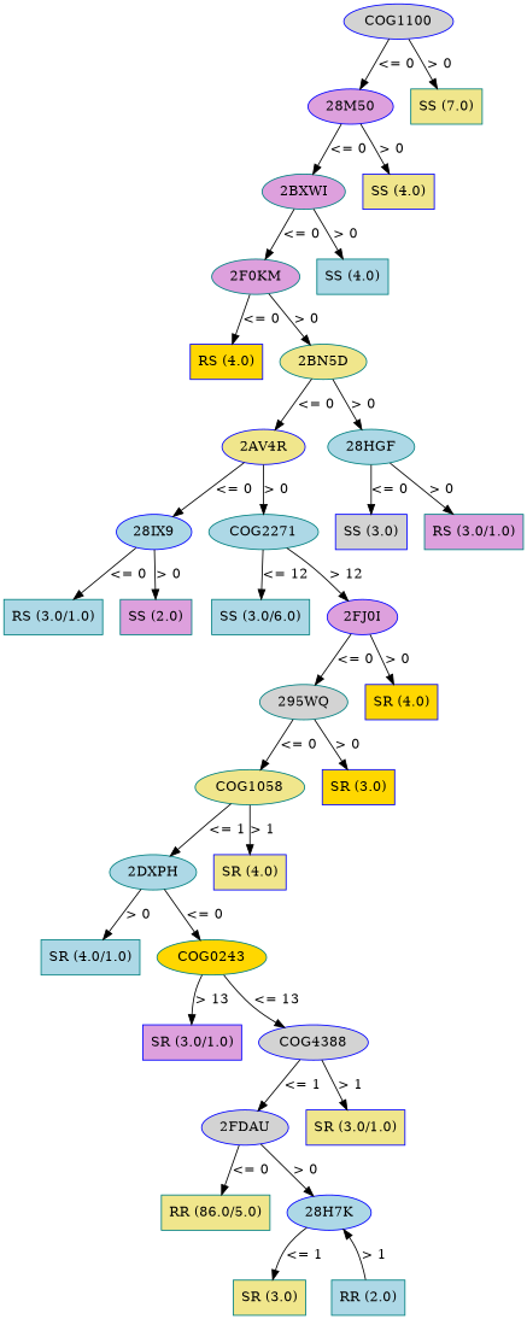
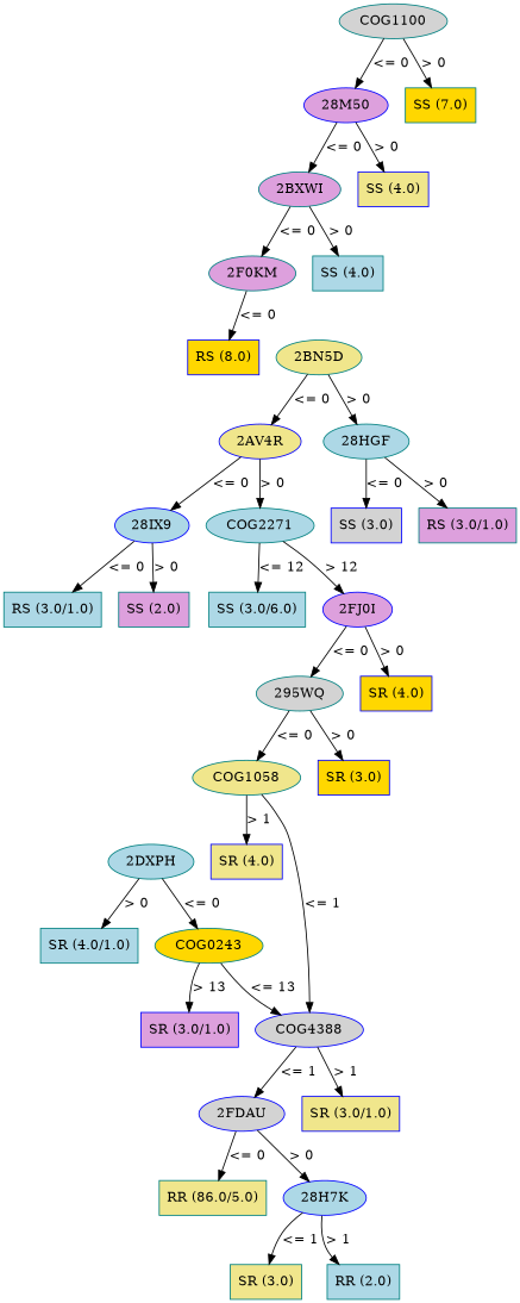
  digraph {
    node [color=teal fillcolor=lightblue style=filled shape=box]
-   n1 [color=blue fillcolor=lightgrey label=COG1100 shape=""]
+   n1 [fillcolor=lightgrey label=COG1100 shape=""]
    n2 [color=blue fillcolor=plum label="28M50" shape=""]
-   n3 [fillcolor=khaki label="SS (7.0)"]
+   n3 [fillcolor=gold label="SS (7.0)"]
    n4 [fillcolor=plum label="2BXWI" shape=""]
    n5 [color=blue fillcolor=khaki label="SS (4.0)"]
    n6 [fillcolor=plum label="2F0KM" shape=""]
    n7 [label="SS (4.0)"]
-   n8 [color=blue fillcolor=gold label="RS (4.0)"]
+   n8 [color=blue fillcolor=gold label="RS (8.0)"]
    n9 [fillcolor=khaki label="2BN5D" shape=""]
    n10 [color=blue fillcolor=khaki label="2AV4R" shape=""]
    n11 [label="28HGF" shape=""]
    n12 [color=blue label="28IX9" shape=""]
    n13 [label=COG2271 shape=""]
    n14 [color=blue fillcolor=lightgrey label="SS (3.0)"]
    n15 [fillcolor=plum label="RS (3.0/1.0)"]
    n16 [label="RS (3.0/1.0)"]
    n17 [fillcolor=plum label="SS (2.0)"]
    n18 [label="SS (3.0/6.0)"]
    n19 [color=blue fillcolor=plum label="2FJ0I" shape=""]
    n20 [fillcolor=lightgrey label="295WQ" shape=""]
    n21 [color=blue fillcolor=gold label="SR (4.0)"]
    n22 [fillcolor=khaki label=COG1058 shape=""]
    n23 [color=blue fillcolor=gold label="SR (3.0)"]
    n24 [label="2DXPH" shape=""]
    n25 [color=blue fillcolor=khaki label="SR (4.0)"]
    n26 [fillcolor=gold label=COG0243 shape=""]
    n27 [label="SR (4.0/1.0)"]
    n28 [color=blue fillcolor=lightgrey label=COG4388 shape=""]
    n29 [color=blue fillcolor=plum label="SR (3.0/1.0)"]
    n30 [color=blue fillcolor=lightgrey label="2FDAU" shape=""]
    n31 [color=blue fillcolor=khaki label="SR (3.0/1.0)"]
    n32 [fillcolor=khaki label="RR (86.0/5.0)"]
    n33 [color=blue label="28H7K" shape=""]
    n34 [fillcolor=khaki label="SR (3.0)"]
    n35 [label="RR (2.0)"]
    n1 -> n2 [label="<= 0"]
    n1 -> n3 [label="> 0"]
    n2 -> n4 [label="<= 0"]
    n2 -> n5 [label="> 0"]
    n4 -> n6 [label="<= 0"]
    n4 -> n7 [label="> 0"]
    n6 -> n8 [label="<= 0"]
-   n6 -> n9 [label="> 0"]
    n9 -> n10 [label="<= 0"]
    n9 -> n11 [label="> 0"]
    n10 -> n12 [label="<= 0"]
    n10 -> n13 [label="> 0"]
    n11 -> n14 [label="<= 0"]
    n11 -> n15 [label="> 0"]
    n12 -> n16 [label="<= 0"]
    n12 -> n17 [label="> 0"]
    n13 -> n18 [label="<= 12"]
    n13 -> n19 [label="> 12"]
    n19 -> n20 [label="<= 0"]
    n19 -> n21 [label="> 0"]
    n20 -> n22 [label="<= 0"]
    n20 -> n23 [label="> 0"]
-   n22 -> n24 [label="<= 1"]
+   n22 -> n28 [label="<= 1"]
    n22 -> n25 [label="> 1"]
    n24 -> n26 [label="<= 0"]
    n24 -> n27 [label="> 0"]
    n26 -> n28 [label="<= 13"]
    n26 -> n29 [label="> 13"]
    n28 -> n30 [label="<= 1"]
    n28 -> n31 [label="> 1"]
    n30 -> n32 [label="<= 0"]
    n30 -> n33 [label="> 0"]
    n33 -> n34 [label="<= 1"]
-   n35 -> n33 [label="> 1"]
+   n33 -> n35 [label="> 1"]
  }
